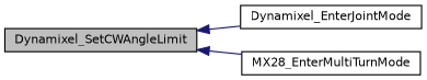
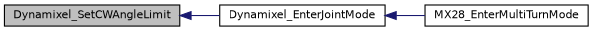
  digraph {
    rankdir=LR
    node [color=black fillcolor=white fontname=Helvetica fontsize=10 shape=record style=filled]
    edge [color=midnightblue dir=back fontname=Helvetica fontsize=10 labelfontname=Helvetica labelfontsize=10 style=solid]
    n1 [fillcolor=grey75 fontcolor=black height=0.2 label=Dynamixel_SetCWAngleLimit width=0.4]
    n2 [height=0.2 label=Dynamixel_EnterJointMode width=0.4]
    n3 [height=0.2 label=MX28_EnterMultiTurnMode width=0.4]
    n1 -> n2
-   n1 -> n3
+   n2 -> n3
  }
